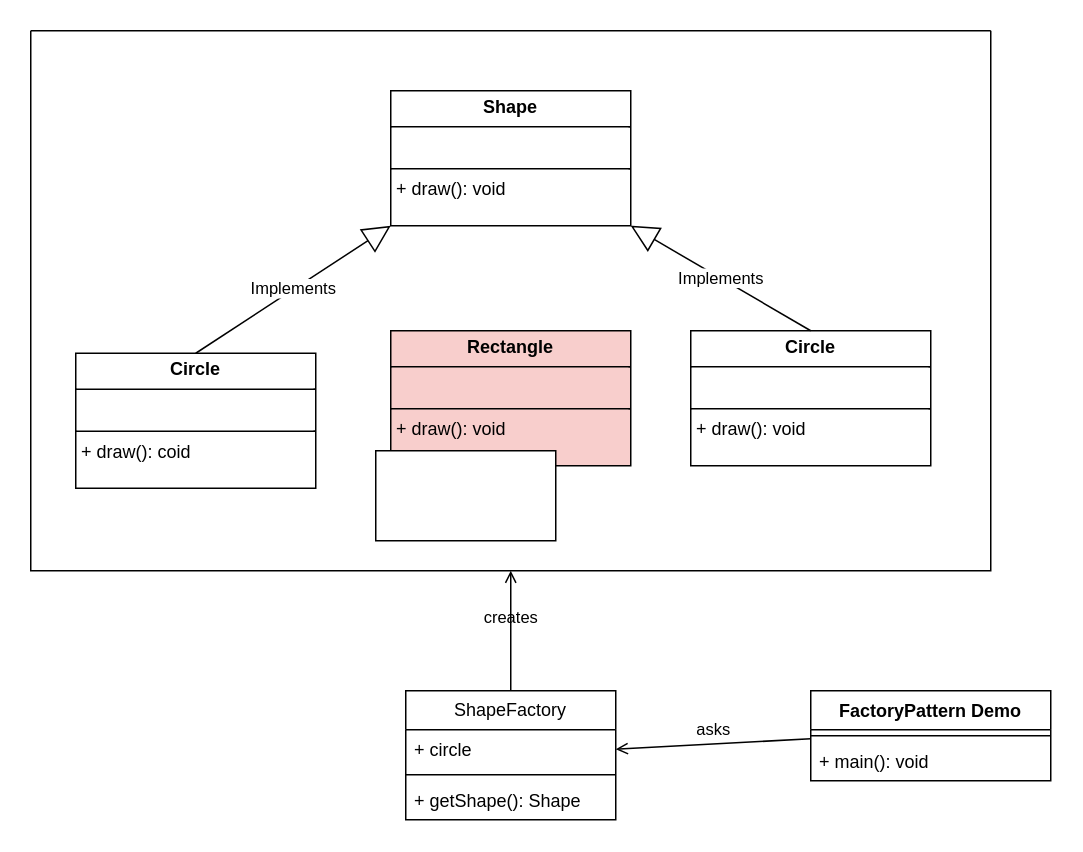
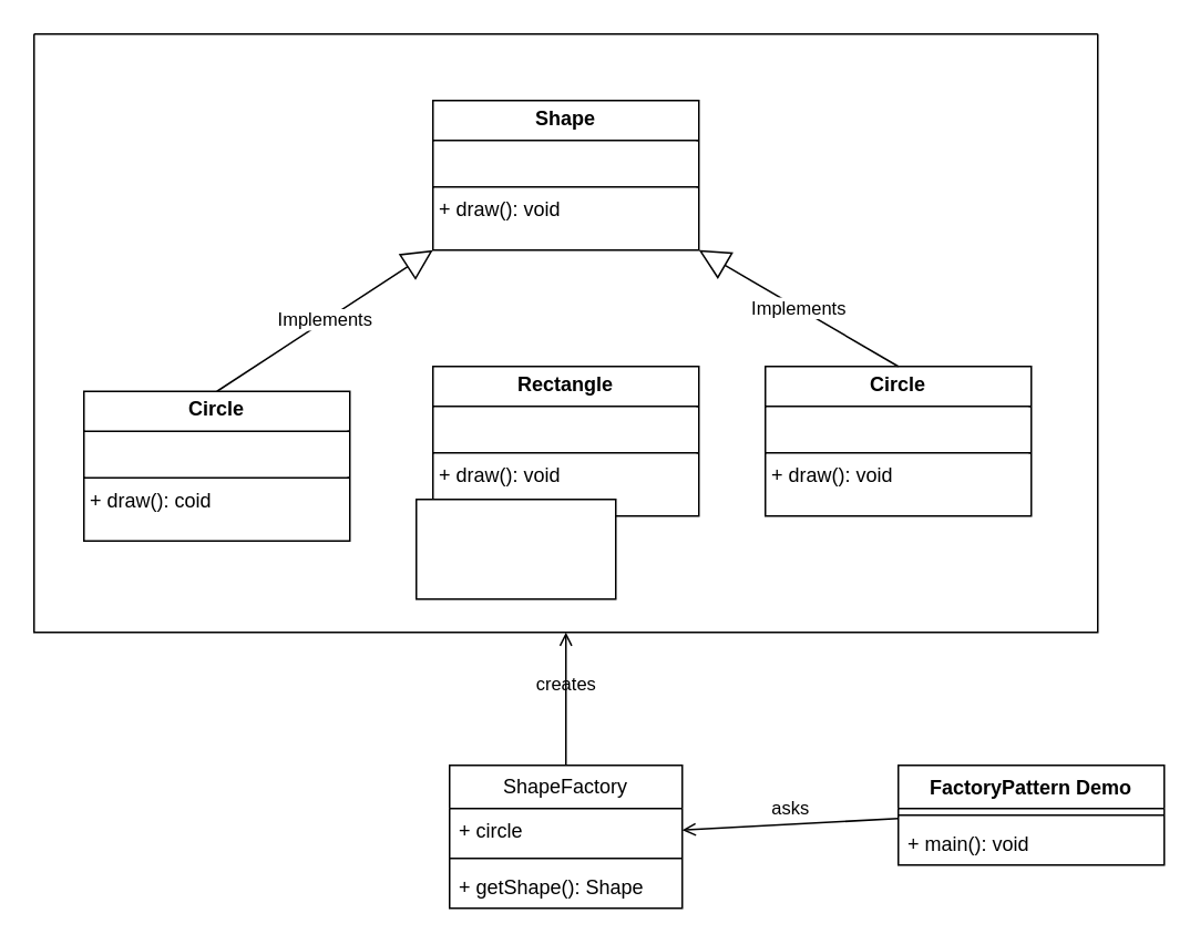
  <mxCell id="0" />
  <mxCell id="1" parent="0" />
  <mxCell id="2" value="&lt;p style=&quot;margin:0px;margin-top:4px;text-align:center;&quot;&gt;&lt;b&gt;Shape&lt;/b&gt;&lt;/p&gt;&lt;hr size=&quot;1&quot; style=&quot;border-style:solid;&quot;&gt;&lt;p style=&quot;margin:0px;margin-left:4px;&quot;&gt;&lt;br&gt;&lt;/p&gt;&lt;hr size=&quot;1&quot; style=&quot;border-style:solid;&quot;&gt;&lt;p style=&quot;margin:0px;margin-left:4px;&quot;&gt;+ draw(): void&lt;/p&gt;" style="verticalAlign=top;align=left;overflow=fill;html=1;whiteSpace=wrap;" vertex="1" parent="1"><mxGeometry x="260" y="60" width="160" height="90" as="geometry" /></mxCell>
  <mxCell id="3" value="&lt;p style=&quot;margin:0px;margin-top:4px;text-align:center;&quot;&gt;&lt;b&gt;Circle&lt;/b&gt;&lt;/p&gt;&lt;hr size=&quot;1&quot; style=&quot;border-style:solid;&quot;&gt;&lt;p style=&quot;margin:0px;margin-left:4px;&quot;&gt;&lt;br&gt;&lt;/p&gt;&lt;hr size=&quot;1&quot; style=&quot;border-style:solid;&quot;&gt;&lt;p style=&quot;margin:0px;margin-left:4px;&quot;&gt;+ draw(): coid&lt;/p&gt;" style="verticalAlign=top;align=left;overflow=fill;html=1;whiteSpace=wrap;" vertex="1" parent="1"><mxGeometry x="50" y="235" width="160" height="90" as="geometry" /></mxCell>
- <mxCell id="4" value="&lt;p style=&quot;margin:0px;margin-top:4px;text-align:center;&quot;&gt;&lt;b&gt;Rectangle&lt;/b&gt;&lt;/p&gt;&lt;hr size=&quot;1&quot; style=&quot;border-style:solid;&quot;&gt;&lt;p style=&quot;margin:0px;margin-left:4px;&quot;&gt;&lt;br&gt;&lt;/p&gt;&lt;hr size=&quot;1&quot; style=&quot;border-style:solid;&quot;&gt;&lt;p style=&quot;margin:0px;margin-left:4px;&quot;&gt;+ draw(): void&lt;/p&gt;" style="verticalAlign=top;align=left;overflow=fill;html=1;whiteSpace=wrap;fillColor=#f8cecc;" vertex="1" parent="1"><mxGeometry x="260" y="220" width="160" height="90" as="geometry" /></mxCell>
+ <mxCell id="4" value="&lt;p style=&quot;margin:0px;margin-top:4px;text-align:center;&quot;&gt;&lt;b&gt;Rectangle&lt;/b&gt;&lt;/p&gt;&lt;hr size=&quot;1&quot; style=&quot;border-style:solid;&quot;&gt;&lt;p style=&quot;margin:0px;margin-left:4px;&quot;&gt;&lt;br&gt;&lt;/p&gt;&lt;hr size=&quot;1&quot; style=&quot;border-style:solid;&quot;&gt;&lt;p style=&quot;margin:0px;margin-left:4px;&quot;&gt;+ draw(): void&lt;/p&gt;" style="verticalAlign=top;align=left;overflow=fill;html=1;whiteSpace=wrap;" vertex="1" parent="1"><mxGeometry x="260" y="220" width="160" height="90" as="geometry" /></mxCell>
  <mxCell id="5" value="&lt;p style=&quot;margin:0px;margin-top:4px;text-align:center;&quot;&gt;&lt;b&gt;Circle&lt;/b&gt;&lt;/p&gt;&lt;hr size=&quot;1&quot; style=&quot;border-style:solid;&quot;&gt;&lt;p style=&quot;margin:0px;margin-left:4px;&quot;&gt;&lt;br&gt;&lt;/p&gt;&lt;hr size=&quot;1&quot; style=&quot;border-style:solid;&quot;&gt;&lt;p style=&quot;margin:0px;margin-left:4px;&quot;&gt;+ draw(): void&lt;/p&gt;" style="verticalAlign=top;align=left;overflow=fill;html=1;whiteSpace=wrap;" vertex="1" parent="1"><mxGeometry x="460" y="220" width="160" height="90" as="geometry" /></mxCell>
  <mxCell id="6" value="Implements" style="endArrow=block;endSize=16;endFill=0;html=1;rounded=0;entryX=0;entryY=1;entryDx=0;entryDy=0;exitX=0.5;exitY=0;exitDx=0;exitDy=0;" edge="1" parent="1" source="3" target="2"><mxGeometry width="160" relative="1" as="geometry"><mxPoint x="150" y="40" as="sourcePoint" /><mxPoint x="310" y="40" as="targetPoint" /></mxGeometry></mxCell>
  <mxCell id="7" value="Implements" style="endArrow=block;endSize=16;endFill=0;html=1;rounded=0;exitX=0.5;exitY=0;exitDx=0;exitDy=0;entryX=1;entryY=1;entryDx=0;entryDy=0;" edge="1" parent="1" source="5" target="2"><mxGeometry width="160" relative="1" as="geometry"><mxPoint x="490" y="110" as="sourcePoint" /><mxPoint x="650" y="110" as="targetPoint" /></mxGeometry></mxCell>
  <mxCell id="8" value="ShapeFactory" style="swimlane;fontStyle=0;childLayout=stackLayout;horizontal=1;startSize=26;fillColor=none;horizontalStack=0;resizeParent=1;resizeParentMax=0;resizeLast=0;collapsible=1;marginBottom=0;whiteSpace=wrap;html=1;" vertex="1" parent="1"><mxGeometry x="270" y="460" width="140" height="86" as="geometry" /></mxCell>
  <mxCell id="9" value="+ circle" style="text;strokeColor=none;fillColor=none;align=left;verticalAlign=top;spacingLeft=4;spacingRight=4;overflow=hidden;rotatable=0;points=[[0,0.5],[1,0.5]];portConstraint=eastwest;whiteSpace=wrap;html=1;" vertex="1" parent="8"><mxGeometry y="26" width="140" height="26" as="geometry" /></mxCell>
  <mxCell id="10" value="" style="line;strokeWidth=1;fillColor=none;align=left;verticalAlign=middle;spacingTop=-1;spacingLeft=3;spacingRight=3;rotatable=0;labelPosition=right;points=[];portConstraint=eastwest;strokeColor=inherit;" vertex="1" parent="8"><mxGeometry y="52" width="140" height="8" as="geometry" /></mxCell>
  <mxCell id="11" value="+ getShape(): Shape" style="text;strokeColor=none;fillColor=none;align=left;verticalAlign=top;spacingLeft=4;spacingRight=4;overflow=hidden;rotatable=0;points=[[0,0.5],[1,0.5]];portConstraint=eastwest;whiteSpace=wrap;html=1;" vertex="1" parent="8"><mxGeometry y="60" width="140" height="26" as="geometry" /></mxCell>
  <mxCell id="12" value="" style="rounded=0;whiteSpace=wrap;html=1;" vertex="1" parent="1"><mxGeometry x="250" y="300" width="120" height="60" as="geometry" /></mxCell>
  <mxCell id="13" value="" style="swimlane;startSize=0;" vertex="1" parent="1"><mxGeometry width="640" height="360" as="geometry" x="20" y="20" /></mxCell>
  <mxCell id="14" value="FactoryPattern Demo" style="swimlane;fontStyle=1;align=center;verticalAlign=top;childLayout=stackLayout;horizontal=1;startSize=26;horizontalStack=0;resizeParent=1;resizeParentMax=0;resizeLast=0;collapsible=1;marginBottom=0;whiteSpace=wrap;html=1;" vertex="1" parent="1"><mxGeometry x="540" y="460" width="160" height="60" as="geometry" /></mxCell>
  <mxCell id="15" value="" style="line;strokeWidth=1;fillColor=none;align=left;verticalAlign=middle;spacingTop=-1;spacingLeft=3;spacingRight=3;rotatable=0;labelPosition=right;points=[];portConstraint=eastwest;strokeColor=inherit;" vertex="1" parent="14"><mxGeometry y="26" width="160" height="8" as="geometry" /></mxCell>
  <mxCell id="16" value="+ main(): void" style="text;strokeColor=none;fillColor=none;align=left;verticalAlign=top;spacingLeft=4;spacingRight=4;overflow=hidden;rotatable=0;points=[[0,0.5],[1,0.5]];portConstraint=eastwest;whiteSpace=wrap;html=1;" vertex="1" parent="14"><mxGeometry y="34" width="160" height="26" as="geometry" /></mxCell>
  <mxCell id="17" value="asks" style="html=1;verticalAlign=bottom;labelBackgroundColor=none;endArrow=open;endFill=0;rounded=0;exitX=0;exitY=-0.077;exitDx=0;exitDy=0;exitPerimeter=0;entryX=1;entryY=0.5;entryDx=0;entryDy=0;" edge="1" parent="1" source="16" target="9"><mxGeometry width="160" relative="1" as="geometry"><mxPoint x="370" y="580" as="sourcePoint" /><mxPoint x="530" y="580" as="targetPoint" /></mxGeometry></mxCell>
  <mxCell id="18" value="creates" style="html=1;verticalAlign=bottom;labelBackgroundColor=none;endArrow=open;endFill=0;rounded=0;exitX=0.5;exitY=0;exitDx=0;exitDy=0;entryX=0.5;entryY=1;entryDx=0;entryDy=0;" edge="1" parent="1" source="8" target="13"><mxGeometry width="160" relative="1" as="geometry"><mxPoint x="310" y="410" as="sourcePoint" /><mxPoint x="470" y="410" as="targetPoint" /></mxGeometry></mxCell>
